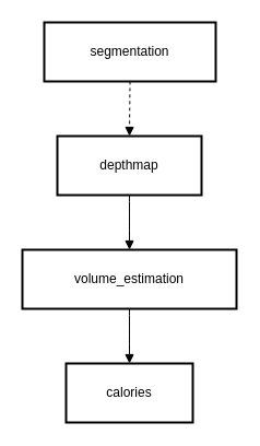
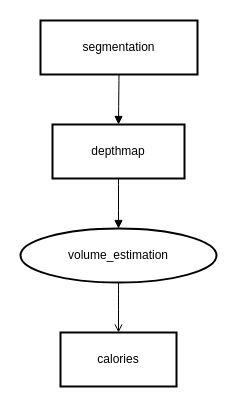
  <mxCell id="0" />
  <mxCell id="1" parent="0" />
  <mxCell id="2" value="segmentation" style="whiteSpace=wrap;strokeWidth=2;" vertex="1" parent="1"><mxGeometry x="40" y="20" width="157" height="54" as="geometry" /></mxCell>
  <mxCell id="3" value="depthmap" style="whiteSpace=wrap;strokeWidth=2;" vertex="1" parent="1"><mxGeometry x="52" y="124" width="132" height="54" as="geometry" /></mxCell>
- <mxCell id="4" value="volume_estimation" style="whiteSpace=wrap;strokeWidth=2;" vertex="1" parent="1"><mxGeometry x="20" y="228" width="196" height="54" as="geometry" /></mxCell>
+ <mxCell id="4" value="volume_estimation" style="ellipse;whiteSpace=wrap;strokeWidth=2;" vertex="1" parent="1"><mxGeometry x="20" y="228" width="196" height="54" as="geometry" /></mxCell>
  <mxCell id="5" value="calories" style="whiteSpace=wrap;strokeWidth=2;" vertex="1" parent="1"><mxGeometry x="60" y="332" width="116" height="54" as="geometry" /></mxCell>
- <mxCell id="6" value="" style="curved=1;startArrow=none;endArrow=block;exitX=0.5;exitY=1;entryX=0.5;entryY=0;dashed=1;" edge="1" parent="1" source="2" target="3"><mxGeometry relative="1" as="geometry"><Array as="points" /></mxGeometry></mxCell>
+ <mxCell id="6" value="" style="curved=1;startArrow=none;endArrow=block;exitX=0.5;exitY=1;entryX=0.5;entryY=0;" edge="1" parent="1" source="2" target="3"><mxGeometry relative="1" as="geometry"><Array as="points" /></mxGeometry></mxCell>
  <mxCell id="7" value="" style="curved=1;startArrow=none;endArrow=block;exitX=0.5;exitY=1;entryX=0.5;entryY=0;" edge="1" parent="1" source="3" target="4"><mxGeometry relative="1" as="geometry"><Array as="points" /></mxGeometry></mxCell>
- <mxCell id="8" value="" style="curved=1;startArrow=none;endArrow=block;exitX=0.5;exitY=1;entryX=0.5;entryY=0;" edge="1" parent="1" source="4" target="5"><mxGeometry relative="1" as="geometry"><Array as="points" /></mxGeometry></mxCell>
+ <mxCell id="8" value="" style="curved=1;startArrow=none;endArrow=open;exitX=0.5;exitY=1;entryX=0.5;entryY=0;" edge="1" parent="1" source="4" target="5"><mxGeometry relative="1" as="geometry"><Array as="points" /></mxGeometry></mxCell>
